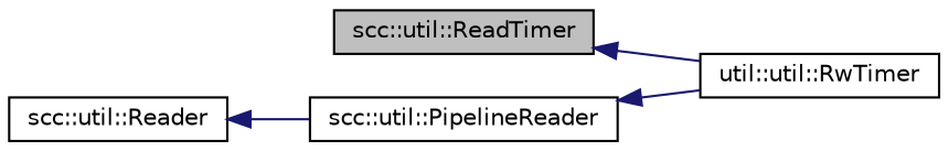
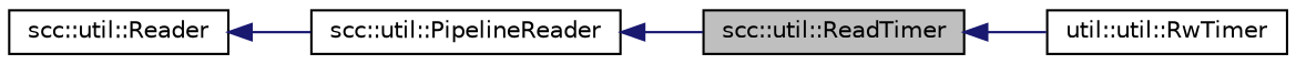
  digraph {
    rankdir=LR
    node [color=black fillcolor=white fontname=Helvetica fontsize=10 shape=record style=filled]
    edge [color=midnightblue dir=back fontname=Helvetica fontsize=10 labelfontname=Helvetica labelfontsize=10 style=solid]
    n1 [fillcolor=grey75 fontcolor=black height=0.2 label="scc::util::ReadTimer" width=0.4]
    n2 [height=0.2 label="util::util::RwTimer" width=0.4]
    n3 [height=0.2 label="scc::util::PipelineReader" width=0.4]
    n4 [height=0.2 label="scc::util::Reader" width=0.4]
    n1 -> n2
-   n3 -> n2
+   n3 -> n1
    n4 -> n3
  }
